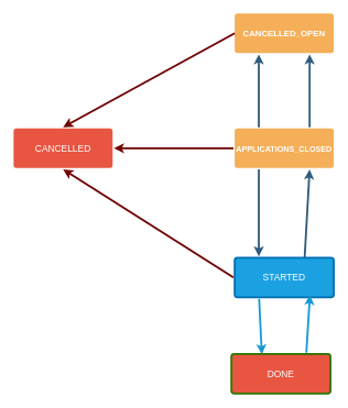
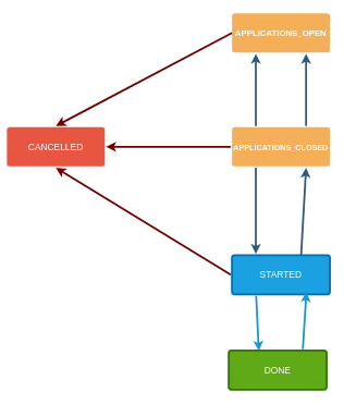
  <mxCell id="0" />
  <mxCell id="1" parent="0" />
  <mxCell id="2" value="" style="edgeStyle=none;rounded=0;jumpStyle=none;html=1;shadow=0;labelBackgroundColor=none;startArrow=none;startFill=0;endArrow=classic;endFill=1;jettySize=auto;orthogonalLoop=1;strokeColor=#2F5B7C;strokeWidth=3;fontFamily=Helvetica;fontSize=16;fontColor=#23445D;spacing=5;exitX=0.25;exitY=0;exitDx=0;exitDy=0;entryX=0.25;entryY=1;entryDx=0;entryDy=0;" parent="1" source="9" target="8" edge="1"><mxGeometry relative="1" as="geometry"><mxPoint x="430" y="92" as="sourcePoint" /><mxPoint x="430" y="180" as="targetPoint" /></mxGeometry></mxCell>
  <mxCell id="3" value="" style="edgeStyle=none;rounded=0;jumpStyle=none;html=1;shadow=0;labelBackgroundColor=none;startArrow=none;startFill=0;endArrow=classic;endFill=1;jettySize=auto;orthogonalLoop=1;strokeColor=#2F5B7C;strokeWidth=3;fontFamily=Helvetica;fontSize=16;fontColor=#23445D;spacing=5;exitX=0.25;exitY=1;exitDx=0;exitDy=0;entryX=0.25;entryY=0;entryDx=0;entryDy=0;" parent="1" source="9" target="6" edge="1"><mxGeometry relative="1" as="geometry"><mxPoint x="430" y="272.5" as="sourcePoint" /><Array as="points" /></mxGeometry></mxCell>
  <mxCell id="4" value="" style="edgeStyle=none;rounded=0;jumpStyle=none;html=1;shadow=0;labelBackgroundColor=none;startArrow=none;startFill=0;endArrow=classic;endFill=1;jettySize=auto;orthogonalLoop=1;strokeColor=#6F0000;strokeWidth=3;fontFamily=Helvetica;fontSize=16;fontColor=#23445D;spacing=5;exitX=0;exitY=0.5;exitDx=0;exitDy=0;fillColor=#a20025;entryX=1;entryY=0.5;entryDx=0;entryDy=0;" parent="1" source="9" target="12" edge="1"><mxGeometry relative="1" as="geometry"><mxPoint x="353" y="235.5" as="sourcePoint" /><mxPoint x="227" y="224.5" as="targetPoint" /></mxGeometry></mxCell>
  <mxCell id="5" value="" style="edgeStyle=none;rounded=0;jumpStyle=none;html=1;shadow=0;labelBackgroundColor=none;startArrow=none;startFill=0;endArrow=classic;endFill=1;jettySize=auto;orthogonalLoop=1;strokeColor=#1699D3;strokeWidth=3;fontFamily=Helvetica;fontSize=14;fontColor=#FFFFFF;spacing=5;entryX=0.312;entryY=0.039;entryDx=0;entryDy=0;entryPerimeter=0;" parent="1" target="7" edge="1"><mxGeometry relative="1" as="geometry"><mxPoint x="392" y="453" as="sourcePoint" /></mxGeometry></mxCell>
  <mxCell id="6" value="STARTED" style="rounded=1;whiteSpace=wrap;html=1;shadow=0;labelBackgroundColor=none;strokeColor=#006EAF;strokeWidth=3;fillColor=#1ba1e2;fontFamily=Helvetica;fontSize=14;align=center;spacing=5;fontStyle=0;arcSize=7;perimeterSpacing=2;fontColor=#ffffff;" parent="1" vertex="1"><mxGeometry x="355" y="390.5" width="150" height="60" as="geometry" /></mxCell>
- <mxCell id="7" value="DONE" style="rounded=1;whiteSpace=wrap;html=1;shadow=0;labelBackgroundColor=none;strokeColor=#2D7600;strokeWidth=3;fillColor=#e85642;fontFamily=Helvetica;fontSize=14;fontColor=#ffffff;align=center;spacing=5;arcSize=7;perimeterSpacing=2;" parent="1" vertex="1"><mxGeometry x="350" y="536.5" width="150" height="60" as="geometry" /></mxCell>
- <mxCell id="8" value="&lt;span style=&quot;font-size: 13px; font-weight: 700;&quot;&gt;CANCELLED_OPEN&lt;/span&gt;" style="rounded=1;whiteSpace=wrap;html=1;shadow=0;labelBackgroundColor=none;strokeColor=none;strokeWidth=3;fillColor=#f5af58;fontFamily=Helvetica;fontSize=14;align=center;spacing=5;arcSize=7;perimeterSpacing=2;fontColor=#FFFFFF;" parent="1" vertex="1"><mxGeometry x="355" y="20" width="150" height="60" as="geometry" /></mxCell>
+ <mxCell id="7" value="DONE" style="rounded=1;whiteSpace=wrap;html=1;shadow=0;labelBackgroundColor=none;strokeColor=#2D7600;strokeWidth=3;fillColor=#60a917;fontFamily=Helvetica;fontSize=14;fontColor=#ffffff;align=center;spacing=5;arcSize=7;perimeterSpacing=2;" parent="1" vertex="1"><mxGeometry x="350" y="536.5" width="150" height="60" as="geometry" /></mxCell>
+ <mxCell id="8" value="&lt;span style=&quot;font-size: 13px; font-weight: 700;&quot;&gt;APPLICATIONS_OPEN&lt;/span&gt;" style="rounded=1;whiteSpace=wrap;html=1;shadow=0;labelBackgroundColor=none;strokeColor=none;strokeWidth=3;fillColor=#f5af58;fontFamily=Helvetica;fontSize=14;align=center;spacing=5;arcSize=7;perimeterSpacing=2;fontColor=#FFFFFF;" parent="1" vertex="1"><mxGeometry x="355" y="20" width="150" height="60" as="geometry" /></mxCell>
  <mxCell id="9" value="&lt;span style=&quot;font-weight: 700&quot;&gt;&lt;font style=&quot;font-size: 12px&quot;&gt;APPLICATIONS_CLOSED&lt;/font&gt;&lt;/span&gt;" style="rounded=1;whiteSpace=wrap;html=1;shadow=0;labelBackgroundColor=none;strokeColor=none;strokeWidth=3;fillColor=#f5af58;fontFamily=Helvetica;fontSize=14;align=center;spacing=5;arcSize=7;perimeterSpacing=2;fontColor=#FFFFFF;" parent="1" vertex="1"><mxGeometry x="355" y="194.5" width="150" height="60" as="geometry" /></mxCell>
  <mxCell id="10" value="" style="edgeStyle=none;rounded=0;jumpStyle=none;html=1;shadow=0;labelBackgroundColor=none;startArrow=none;startFill=0;endArrow=classic;endFill=1;jettySize=auto;orthogonalLoop=1;strokeColor=#6F0000;strokeWidth=3;fontFamily=Helvetica;fontSize=16;fontColor=#23445D;spacing=5;exitX=0;exitY=0.5;exitDx=0;exitDy=0;fillColor=#a20025;entryX=0.5;entryY=0;entryDx=0;entryDy=0;" parent="1" target="12" edge="1"><mxGeometry relative="1" as="geometry"><mxPoint x="355" y="50" as="sourcePoint" /><mxPoint x="229" y="50" as="targetPoint" /></mxGeometry></mxCell>
  <mxCell id="11" value="" style="edgeStyle=none;rounded=0;jumpStyle=none;html=1;shadow=0;labelBackgroundColor=none;startArrow=none;startFill=0;endArrow=classic;endFill=1;jettySize=auto;orthogonalLoop=1;strokeColor=#6F0000;strokeWidth=3;fontFamily=Helvetica;fontSize=16;fontColor=#23445D;spacing=5;exitX=0;exitY=0.5;exitDx=0;exitDy=0;fillColor=#a20025;entryX=0.5;entryY=1;entryDx=0;entryDy=0;" parent="1" target="12" edge="1"><mxGeometry relative="1" as="geometry"><mxPoint x="353" y="420.5" as="sourcePoint" /></mxGeometry></mxCell>
- <mxCell id="12" value="CANCELLED" style="rounded=1;whiteSpace=wrap;html=1;shadow=0;labelBackgroundColor=none;strokeColor=none;strokeWidth=3;fillColor=#e85642;fontFamily=Helvetica;fontSize=14;fontColor=#FFFFFF;align=center;spacing=5;fontStyle=0;arcSize=7;perimeterSpacing=2;" parent="1" vertex="1"><mxGeometry x="20" y="194.5" width="150" height="60" as="geometry" /></mxCell>
+ <mxCell id="12" value="CANCELLED" style="rounded=1;whiteSpace=wrap;html=1;shadow=0;labelBackgroundColor=none;strokeColor=none;strokeWidth=3;fillColor=#e85642;fontFamily=Helvetica;fontSize=14;fontColor=#FFFFFF;align=center;spacing=5;fontStyle=0;arcSize=7;perimeterSpacing=2;" parent="1" vertex="1"><mxGeometry x="10" y="194.5" width="150" height="60" as="geometry" /></mxCell>
  <mxCell id="13" value="" style="edgeStyle=none;rounded=0;jumpStyle=none;html=1;shadow=0;labelBackgroundColor=none;startArrow=none;startFill=0;endArrow=classic;endFill=1;jettySize=auto;orthogonalLoop=1;strokeColor=#1699D3;strokeWidth=3;fontFamily=Helvetica;fontSize=14;fontColor=#FFFFFF;spacing=5;exitX=0.75;exitY=0;exitDx=0;exitDy=0;entryX=0.753;entryY=0.914;entryDx=0;entryDy=0;entryPerimeter=0;" parent="1" source="7" target="6" edge="1"><mxGeometry relative="1" as="geometry"><mxPoint x="440" y="462.5" as="sourcePoint" /><mxPoint x="470" y="463" as="targetPoint" /></mxGeometry></mxCell>
  <mxCell id="14" value="" style="edgeStyle=none;rounded=0;jumpStyle=none;html=1;shadow=0;labelBackgroundColor=none;startArrow=none;startFill=0;endArrow=classic;endFill=1;jettySize=auto;orthogonalLoop=1;strokeColor=#2F5B7C;strokeWidth=3;fontFamily=Helvetica;fontSize=16;fontColor=#23445D;spacing=5;exitX=0.701;exitY=0.023;exitDx=0;exitDy=0;exitPerimeter=0;entryX=0.75;entryY=1;entryDx=0;entryDy=0;" parent="1" source="6" target="9" edge="1"><mxGeometry relative="1" as="geometry"><mxPoint x="440" y="266.5" as="sourcePoint" /><mxPoint x="440" y="270" as="targetPoint" /><Array as="points" /></mxGeometry></mxCell>
  <mxCell id="15" value="" style="edgeStyle=none;rounded=0;jumpStyle=none;html=1;shadow=0;labelBackgroundColor=none;startArrow=none;startFill=0;endArrow=classic;endFill=1;jettySize=auto;orthogonalLoop=1;strokeColor=#2F5B7C;strokeWidth=3;fontFamily=Helvetica;fontSize=16;fontColor=#23445D;spacing=5;exitX=0.75;exitY=0;exitDx=0;exitDy=0;entryX=0.75;entryY=1;entryDx=0;entryDy=0;" parent="1" source="9" target="8" edge="1"><mxGeometry relative="1" as="geometry"><mxPoint x="550" y="30" as="sourcePoint" /><mxPoint x="550" y="140.5" as="targetPoint" /></mxGeometry></mxCell>
